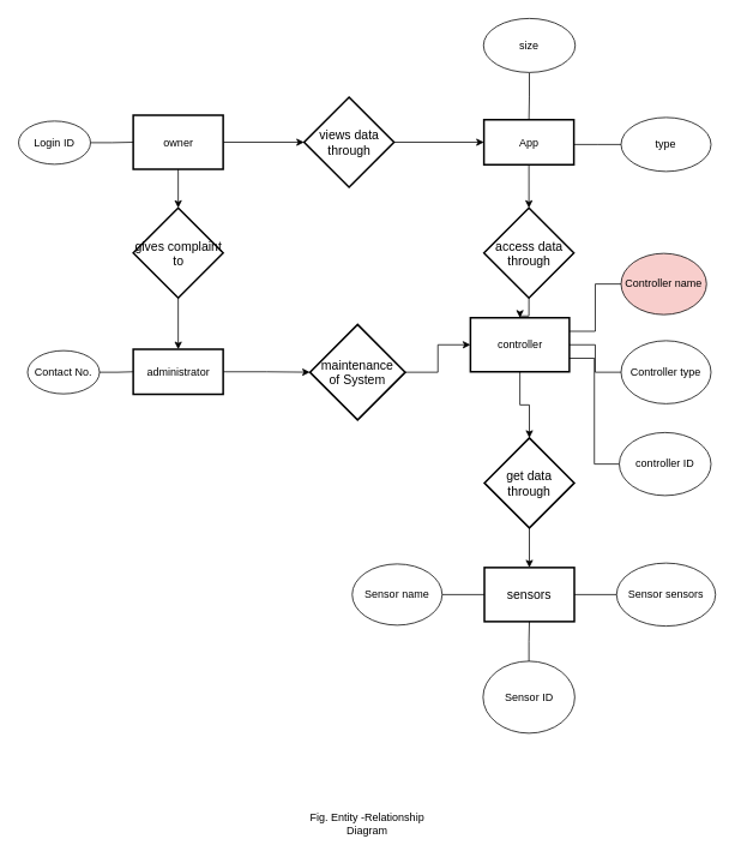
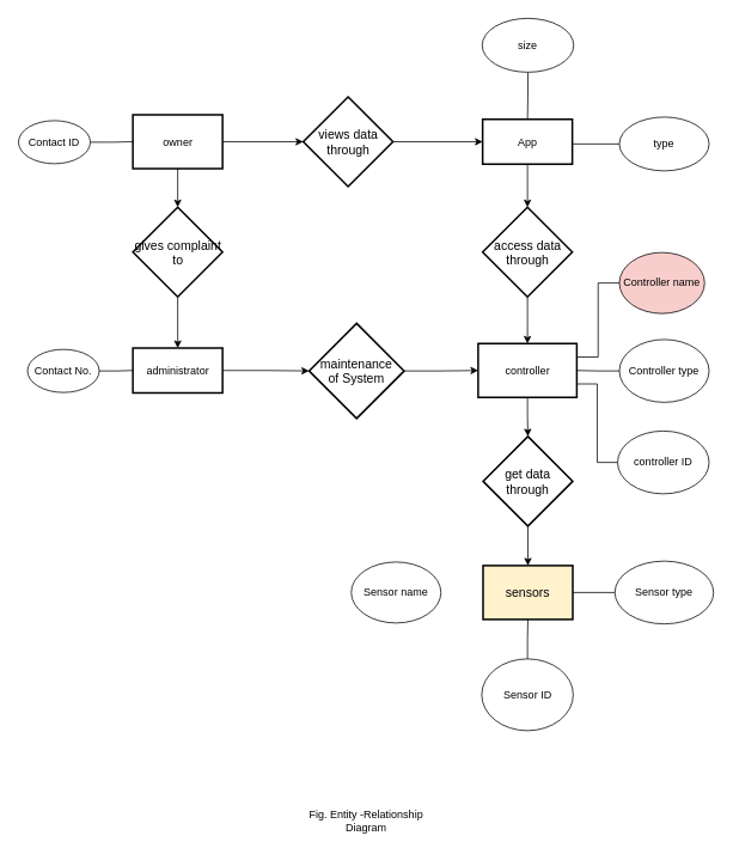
  <mxCell id="0" />
  <mxCell id="1" parent="0" />
  <mxCell id="2" style="edgeStyle=orthogonalEdgeStyle;rounded=0;orthogonalLoop=1;jettySize=auto;html=1;entryX=0;entryY=0.5;entryDx=0;entryDy=0;fontSize=12;" parent="1" source="4" target="16" edge="1"><mxGeometry relative="1" as="geometry" /></mxCell>
  <mxCell id="3" value="" style="edgeStyle=orthogonalEdgeStyle;rounded=0;orthogonalLoop=1;jettySize=auto;html=1;fontSize=12;" parent="1" source="4" target="18" edge="1"><mxGeometry relative="1" as="geometry" /></mxCell>
  <mxCell id="4" value="owner" style="strokeWidth=2;whiteSpace=wrap;html=1;align=center;fontSize=12;" parent="1" vertex="1"><mxGeometry x="147.5" y="127.5" width="100" height="60" as="geometry" /></mxCell>
  <mxCell id="5" style="edgeStyle=orthogonalEdgeStyle;rounded=0;orthogonalLoop=1;jettySize=auto;html=1;entryX=0;entryY=0.5;entryDx=0;entryDy=0;fontSize=12;" parent="1" source="6" target="20" edge="1"><mxGeometry relative="1" as="geometry" /></mxCell>
  <mxCell id="6" value="administrator" style="strokeWidth=2;whiteSpace=wrap;html=1;align=center;fontSize=12;" parent="1" vertex="1"><mxGeometry x="147.5" y="387.5" width="100" height="50" as="geometry" /></mxCell>
  <mxCell id="7" style="edgeStyle=orthogonalEdgeStyle;rounded=0;orthogonalLoop=1;jettySize=auto;html=1;entryX=0.5;entryY=0;entryDx=0;entryDy=0;fontSize=12;" parent="1" source="8" target="35" edge="1"><mxGeometry relative="1" as="geometry" /></mxCell>
- <mxCell id="8" value="controller" style="strokeWidth=2;whiteSpace=wrap;html=1;align=center;fontSize=12;" parent="1" vertex="1"><mxGeometry x="522.5" y="352.5" width="110" height="60" as="geometry" /></mxCell>
+ <mxCell id="8" value="controller" style="strokeWidth=2;whiteSpace=wrap;html=1;align=center;fontSize=12;" parent="1" vertex="1"><mxGeometry x="532.5" y="382.5" width="110" height="60" as="geometry" /></mxCell>
  <mxCell id="9" value="" style="edgeStyle=orthogonalEdgeStyle;rounded=0;orthogonalLoop=1;jettySize=auto;html=1;fontSize=12;endArrow=none;endFill=0;" parent="1" source="10" target="4" edge="1"><mxGeometry relative="1" as="geometry" /></mxCell>
- <mxCell id="10" value="Login ID" style="ellipse;whiteSpace=wrap;html=1;fontSize=12;" parent="1" vertex="1"><mxGeometry x="20" y="134" width="80" height="48" as="geometry" /></mxCell>
+ <mxCell id="10" value="Contact ID" style="ellipse;whiteSpace=wrap;html=1;fontSize=12;" parent="1" vertex="1"><mxGeometry x="20" y="134" width="80" height="48" as="geometry" /></mxCell>
  <mxCell id="11" value="" style="edgeStyle=orthogonalEdgeStyle;rounded=0;orthogonalLoop=1;jettySize=auto;html=1;fontSize=12;" parent="1" source="12" target="14" edge="1"><mxGeometry relative="1" as="geometry" /></mxCell>
  <mxCell id="12" value="App" style="strokeWidth=2;whiteSpace=wrap;html=1;align=center;fontSize=12;" parent="1" vertex="1"><mxGeometry x="537.5" y="132.5" width="100" height="50" as="geometry" /></mxCell>
  <mxCell id="13" value="" style="edgeStyle=orthogonalEdgeStyle;rounded=0;orthogonalLoop=1;jettySize=auto;html=1;fontSize=12;" parent="1" source="14" target="8" edge="1"><mxGeometry relative="1" as="geometry" /></mxCell>
  <mxCell id="14" value="access data through" style="shape=rhombus;strokeWidth=2;fontSize=12;perimeter=rhombusPerimeter;whiteSpace=wrap;html=1;align=center;fontSize=14;" parent="1" vertex="1"><mxGeometry x="537.5" y="230.5" width="100" height="100" as="geometry" /></mxCell>
  <mxCell id="15" style="edgeStyle=orthogonalEdgeStyle;rounded=0;orthogonalLoop=1;jettySize=auto;html=1;entryX=0;entryY=0.5;entryDx=0;entryDy=0;fontSize=12;" parent="1" source="16" target="12" edge="1"><mxGeometry relative="1" as="geometry" /></mxCell>
  <mxCell id="16" value="views data through" style="shape=rhombus;strokeWidth=2;fontSize=12;perimeter=rhombusPerimeter;whiteSpace=wrap;html=1;align=center;fontSize=14;" parent="1" vertex="1"><mxGeometry x="337.5" y="107.5" width="100" height="100" as="geometry" /></mxCell>
  <mxCell id="17" value="" style="edgeStyle=orthogonalEdgeStyle;rounded=0;orthogonalLoop=1;jettySize=auto;html=1;fontSize=12;" parent="1" source="18" target="6" edge="1"><mxGeometry relative="1" as="geometry" /></mxCell>
  <mxCell id="18" value="gives complaint to" style="shape=rhombus;strokeWidth=2;fontSize=17;perimeter=rhombusPerimeter;whiteSpace=wrap;html=1;align=center;fontSize=14;" parent="1" vertex="1"><mxGeometry x="147.5" y="230.5" width="100" height="100" as="geometry" /></mxCell>
  <mxCell id="19" style="edgeStyle=orthogonalEdgeStyle;rounded=0;orthogonalLoop=1;jettySize=auto;html=1;entryX=0;entryY=0.5;entryDx=0;entryDy=0;fontSize=12;" parent="1" source="20" target="8" edge="1"><mxGeometry relative="1" as="geometry" /></mxCell>
  <mxCell id="20" value="maintenance &lt;br&gt;of System" style="shape=rhombus;strokeWidth=2;fontSize=17;perimeter=rhombusPerimeter;whiteSpace=wrap;html=1;align=center;fontSize=14;" parent="1" vertex="1"><mxGeometry x="344" y="360" width="106" height="106" as="geometry" /></mxCell>
- <mxCell id="21" value="sensors" style="strokeWidth=2;whiteSpace=wrap;html=1;align=center;fontSize=14;" parent="1" vertex="1"><mxGeometry x="538" y="630" width="100" height="60" as="geometry" /></mxCell>
+ <mxCell id="21" value="sensors" style="strokeWidth=2;whiteSpace=wrap;html=1;align=center;fontSize=14;fillColor=#fff2cc;" parent="1" vertex="1"><mxGeometry x="538" y="630" width="100" height="60" as="geometry" /></mxCell>
  <mxCell id="22" style="edgeStyle=orthogonalEdgeStyle;rounded=0;orthogonalLoop=1;jettySize=auto;html=1;entryX=1;entryY=0.25;entryDx=0;entryDy=0;endArrow=none;endFill=0;fontSize=12;" parent="1" source="23" target="8" edge="1"><mxGeometry relative="1" as="geometry" /></mxCell>
  <mxCell id="23" value="Controller name" style="ellipse;whiteSpace=wrap;html=1;fontSize=12;fillColor=#f8cecc;" parent="1" vertex="1"><mxGeometry x="690" y="281" width="95" height="68" as="geometry" /></mxCell>
  <mxCell id="24" value="" style="edgeStyle=orthogonalEdgeStyle;rounded=0;orthogonalLoop=1;jettySize=auto;html=1;endArrow=none;endFill=0;fontSize=12;" parent="1" source="25" target="8" edge="1"><mxGeometry relative="1" as="geometry" /></mxCell>
  <mxCell id="25" value="Controller type" style="ellipse;whiteSpace=wrap;html=1;fontSize=12;" parent="1" vertex="1"><mxGeometry x="690" y="378" width="100" height="70" as="geometry" /></mxCell>
  <mxCell id="26" style="edgeStyle=orthogonalEdgeStyle;rounded=0;orthogonalLoop=1;jettySize=auto;html=1;entryX=1;entryY=0.75;entryDx=0;entryDy=0;endArrow=none;endFill=0;fontSize=12;" parent="1" source="27" target="8" edge="1"><mxGeometry relative="1" as="geometry" /></mxCell>
  <mxCell id="27" value="controller ID" style="ellipse;whiteSpace=wrap;html=1;fontSize=12;" parent="1" vertex="1"><mxGeometry x="688" y="480" width="102" height="70" as="geometry" /></mxCell>
- <mxCell id="28" value="" style="edgeStyle=orthogonalEdgeStyle;rounded=0;orthogonalLoop=1;jettySize=auto;html=1;endArrow=none;endFill=0;fontSize=12;" parent="1" source="29" target="21" edge="1"><mxGeometry relative="1" as="geometry" /></mxCell>
  <mxCell id="29" value="Sensor name" style="ellipse;whiteSpace=wrap;html=1;fontSize=12;" parent="1" vertex="1"><mxGeometry x="391" y="626" width="100" height="68" as="geometry" /></mxCell>
  <mxCell id="30" value="" style="edgeStyle=orthogonalEdgeStyle;rounded=0;orthogonalLoop=1;jettySize=auto;html=1;endArrow=none;endFill=0;fontSize=12;" parent="1" source="31" target="21" edge="1"><mxGeometry relative="1" as="geometry" /></mxCell>
- <mxCell id="31" value="Sensor sensors" style="ellipse;whiteSpace=wrap;html=1;fontSize=12;" parent="1" vertex="1"><mxGeometry x="685" y="625" width="110" height="70" as="geometry" /></mxCell>
+ <mxCell id="31" value="Sensor type" style="ellipse;whiteSpace=wrap;html=1;fontSize=12;" parent="1" vertex="1"><mxGeometry x="685" y="625" width="110" height="70" as="geometry" /></mxCell>
  <mxCell id="32" value="" style="edgeStyle=orthogonalEdgeStyle;rounded=0;orthogonalLoop=1;jettySize=auto;html=1;endArrow=none;endFill=0;fontSize=12;" parent="1" source="33" target="21" edge="1"><mxGeometry relative="1" as="geometry" /></mxCell>
  <mxCell id="33" value="Sensor ID" style="ellipse;whiteSpace=wrap;html=1;fontSize=12;" parent="1" vertex="1"><mxGeometry x="536.5" y="734" width="102" height="80" as="geometry" /></mxCell>
  <mxCell id="34" value="" style="edgeStyle=orthogonalEdgeStyle;rounded=0;orthogonalLoop=1;jettySize=auto;html=1;fontSize=12;" parent="1" source="35" target="21" edge="1"><mxGeometry relative="1" as="geometry"><Array as="points"><mxPoint x="588" y="630" /><mxPoint x="588" y="630" /></Array></mxGeometry></mxCell>
  <mxCell id="35" value="get data through" style="shape=rhombus;strokeWidth=2;fontSize=17;perimeter=rhombusPerimeter;whiteSpace=wrap;html=1;align=center;fontSize=14;" parent="1" vertex="1"><mxGeometry x="538" y="486" width="100" height="100" as="geometry" /></mxCell>
  <mxCell id="36" value="" style="edgeStyle=orthogonalEdgeStyle;rounded=0;orthogonalLoop=1;jettySize=auto;html=1;endArrow=none;endFill=0;fontSize=12;" parent="1" source="37" target="12" edge="1"><mxGeometry relative="1" as="geometry" /></mxCell>
  <mxCell id="37" value="size" style="ellipse;whiteSpace=wrap;html=1;fontSize=12;" parent="1" vertex="1"><mxGeometry x="537" y="20" width="102" height="60" as="geometry" /></mxCell>
  <mxCell id="38" value="" style="edgeStyle=orthogonalEdgeStyle;rounded=0;orthogonalLoop=1;jettySize=auto;html=1;endArrow=none;endFill=0;fontSize=12;" parent="1" source="39" target="6" edge="1"><mxGeometry relative="1" as="geometry" /></mxCell>
  <mxCell id="39" value="Contact No." style="ellipse;whiteSpace=wrap;html=1;fontSize=12;" parent="1" vertex="1"><mxGeometry x="30" y="389" width="80" height="48" as="geometry" /></mxCell>
  <mxCell id="40" style="edgeStyle=orthogonalEdgeStyle;rounded=0;orthogonalLoop=1;jettySize=auto;html=1;endArrow=none;endFill=0;fontSize=12;" parent="1" source="41" edge="1"><mxGeometry relative="1" as="geometry"><mxPoint x="638" y="160" as="targetPoint" /></mxGeometry></mxCell>
  <mxCell id="41" value="type" style="ellipse;whiteSpace=wrap;html=1;fontSize=12;" parent="1" vertex="1"><mxGeometry x="690" y="130" width="100" height="60" as="geometry" /></mxCell>
  <mxCell id="42" value="Fig. Entity -Relationship Diagram" style="text;html=1;strokeColor=none;fillColor=none;align=center;verticalAlign=middle;whiteSpace=wrap;rounded=0;" vertex="1" parent="1"><mxGeometry x="338" y="900" width="140" height="30" as="geometry" /></mxCell>
